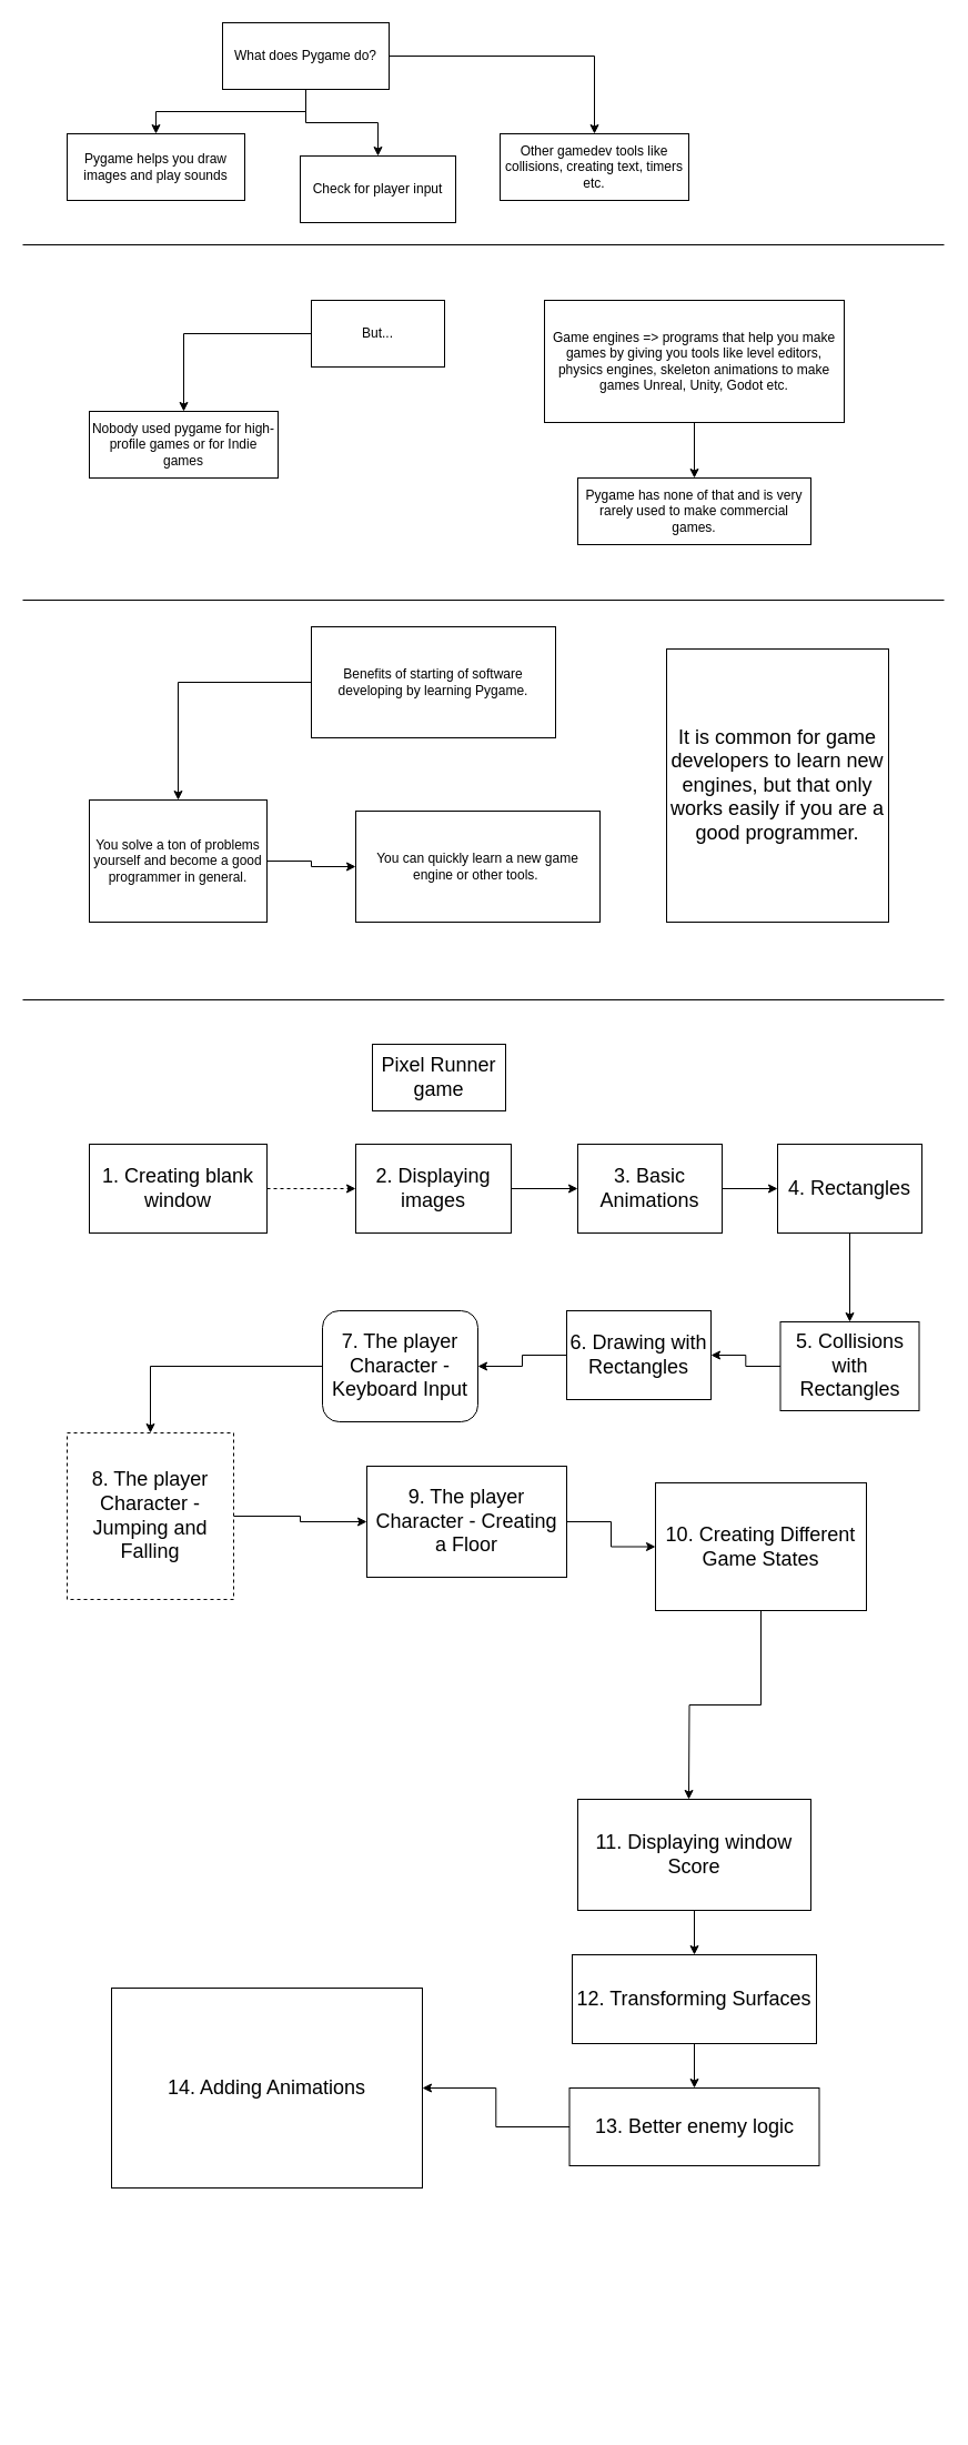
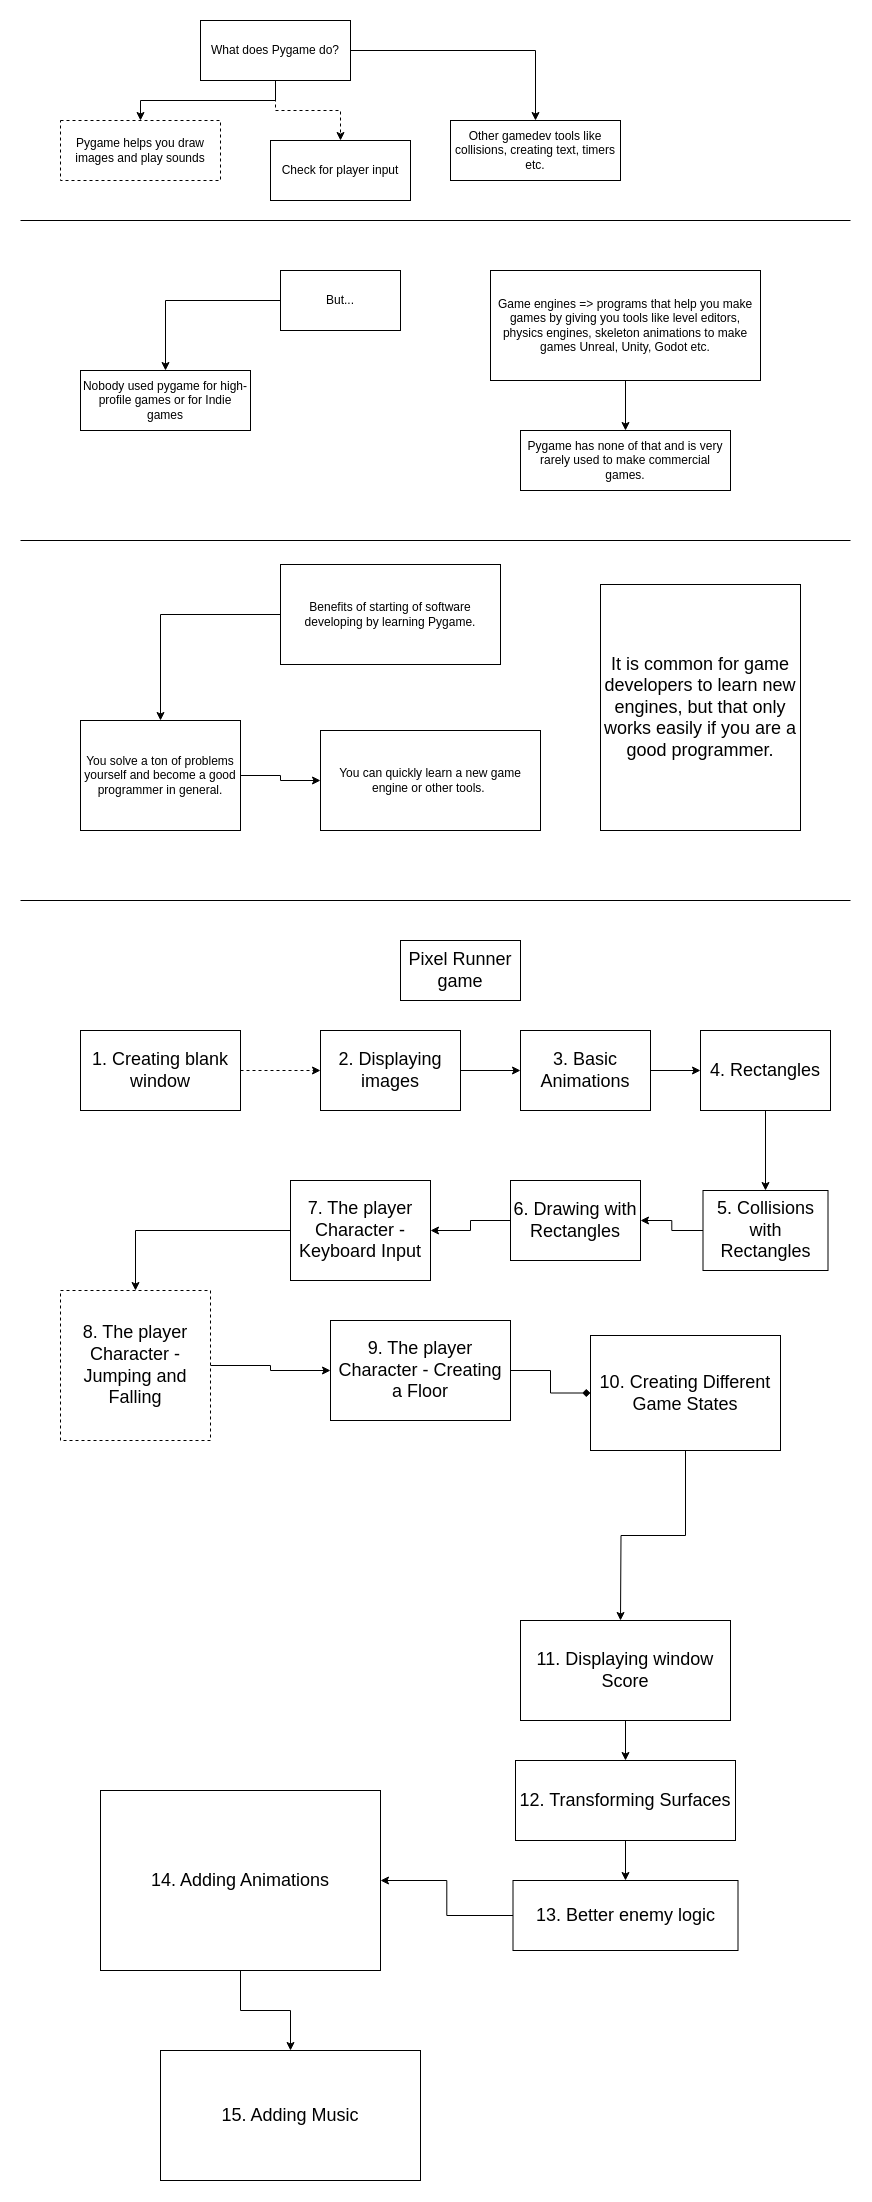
  <mxCell id="0" />
  <mxCell id="1" parent="0" />
  <mxCell id="2" style="edgeStyle=orthogonalEdgeStyle;rounded=0;orthogonalLoop=1;jettySize=auto;html=1;entryX=0.5;entryY=0;entryDx=0;entryDy=0;" edge="1" parent="1" source="5" target="6"><mxGeometry relative="1" as="geometry" /></mxCell>
- <mxCell id="3" style="edgeStyle=orthogonalEdgeStyle;rounded=0;orthogonalLoop=1;jettySize=auto;html=1;entryX=0.5;entryY=0;entryDx=0;entryDy=0;" edge="1" parent="1" source="5" target="7"><mxGeometry relative="1" as="geometry" /></mxCell>
+ <mxCell id="3" style="edgeStyle=orthogonalEdgeStyle;rounded=0;orthogonalLoop=1;jettySize=auto;html=1;entryX=0.5;entryY=0;entryDx=0;entryDy=0;dashed=1;" edge="1" parent="1" source="5" target="7"><mxGeometry relative="1" as="geometry" /></mxCell>
  <mxCell id="4" style="edgeStyle=orthogonalEdgeStyle;rounded=0;orthogonalLoop=1;jettySize=auto;html=1;entryX=0.5;entryY=0;entryDx=0;entryDy=0;" edge="1" parent="1" source="5" target="8"><mxGeometry relative="1" as="geometry" /></mxCell>
  <mxCell id="5" value="What does Pygame do?" style="rounded=0;whiteSpace=wrap;html=1;" vertex="1" parent="1"><mxGeometry x="200" y="20" width="150" height="60" as="geometry" /></mxCell>
- <mxCell id="6" value="Pygame helps you draw images and play sounds" style="rounded=0;whiteSpace=wrap;html=1;" vertex="1" parent="1"><mxGeometry x="60" y="120" width="160" height="60" as="geometry" /></mxCell>
+ <mxCell id="6" value="Pygame helps you draw images and play sounds" style="rounded=0;whiteSpace=wrap;html=1;dashed=1;" vertex="1" parent="1"><mxGeometry x="60" y="120" width="160" height="60" as="geometry" /></mxCell>
  <mxCell id="7" value="Check for player input" style="rounded=0;whiteSpace=wrap;html=1;" vertex="1" parent="1"><mxGeometry x="270" y="140" width="140" height="60" as="geometry" /></mxCell>
  <mxCell id="8" value="Other gamedev tools like collisions, creating text, timers etc." style="rounded=0;whiteSpace=wrap;html=1;" vertex="1" parent="1"><mxGeometry x="450" y="120" width="170" height="60" as="geometry" /></mxCell>
  <mxCell id="9" style="edgeStyle=orthogonalEdgeStyle;rounded=0;orthogonalLoop=1;jettySize=auto;html=1;entryX=0.5;entryY=0;entryDx=0;entryDy=0;" edge="1" parent="1" source="10" target="11"><mxGeometry relative="1" as="geometry" /></mxCell>
  <mxCell id="10" value="But..." style="rounded=0;whiteSpace=wrap;html=1;" vertex="1" parent="1"><mxGeometry x="280" y="270" width="120" height="60" as="geometry" /></mxCell>
  <mxCell id="11" value="Nobody used pygame for&amp;nbsp;high-profile games or for Indie games" style="rounded=0;whiteSpace=wrap;html=1;" vertex="1" parent="1"><mxGeometry x="80" y="370" width="170" height="60" as="geometry" /></mxCell>
  <mxCell id="12" style="edgeStyle=orthogonalEdgeStyle;rounded=0;orthogonalLoop=1;jettySize=auto;html=1;entryX=0.5;entryY=0;entryDx=0;entryDy=0;" edge="1" parent="1" source="13" target="14"><mxGeometry relative="1" as="geometry" /></mxCell>
  <mxCell id="13" value="Game engines =&amp;gt; programs that help you make games by giving you tools like level editors, physics engines, skeleton animations to make games Unreal, Unity, Godot etc." style="rounded=0;whiteSpace=wrap;html=1;" vertex="1" parent="1"><mxGeometry x="490" y="270" width="270" height="110" as="geometry" /></mxCell>
  <mxCell id="14" value="Pygame has none of that and is very rarely used to make commercial games." style="rounded=0;whiteSpace=wrap;html=1;" vertex="1" parent="1"><mxGeometry x="520" y="430" width="210" height="60" as="geometry" /></mxCell>
  <mxCell id="15" style="edgeStyle=orthogonalEdgeStyle;rounded=0;orthogonalLoop=1;jettySize=auto;html=1;entryX=0.5;entryY=0;entryDx=0;entryDy=0;" edge="1" parent="1" source="16" target="18"><mxGeometry relative="1" as="geometry" /></mxCell>
  <mxCell id="16" value="Benefits of starting of software developing by learning Pygame." style="rounded=0;whiteSpace=wrap;html=1;" vertex="1" parent="1"><mxGeometry x="280" y="564" width="220" height="100" as="geometry" /></mxCell>
  <mxCell id="17" style="edgeStyle=orthogonalEdgeStyle;rounded=0;orthogonalLoop=1;jettySize=auto;html=1;entryX=0;entryY=0.5;entryDx=0;entryDy=0;" edge="1" parent="1" source="18" target="19"><mxGeometry relative="1" as="geometry" /></mxCell>
  <mxCell id="18" value="You solve a ton of problems yourself and become a good programmer in general." style="rounded=0;whiteSpace=wrap;html=1;" vertex="1" parent="1"><mxGeometry x="80" y="720" width="160" height="110" as="geometry" /></mxCell>
  <mxCell id="19" value="You can quickly learn a new game engine or other tools.&amp;nbsp;" style="rounded=0;whiteSpace=wrap;html=1;" vertex="1" parent="1"><mxGeometry x="320" y="730" width="220" height="100" as="geometry" /></mxCell>
  <mxCell id="20" value="&lt;font style=&quot;font-size: 18px&quot;&gt;It is common for game developers to learn new engines, but that only works easily if you are a good programmer.&lt;/font&gt;" style="rounded=0;whiteSpace=wrap;html=1;" vertex="1" parent="1"><mxGeometry x="600" y="584" width="200" height="246" as="geometry" /></mxCell>
  <mxCell id="21" value="" style="endArrow=none;html=1;rounded=0;fontSize=18;" edge="1" parent="1"><mxGeometry width="50" height="50" relative="1" as="geometry"><mxPoint y="220" as="sourcePoint" x="20" /><mxPoint x="850" y="220" as="targetPoint" /></mxGeometry></mxCell>
  <mxCell id="22" value="" style="endArrow=none;html=1;rounded=0;fontSize=18;" edge="1" parent="1"><mxGeometry width="50" height="50" relative="1" as="geometry"><mxPoint y="540" as="sourcePoint" x="20" /><mxPoint x="850" y="540" as="targetPoint" /></mxGeometry></mxCell>
  <mxCell id="23" value="" style="endArrow=none;html=1;rounded=0;fontSize=18;" edge="1" parent="1"><mxGeometry width="50" height="50" relative="1" as="geometry"><mxPoint y="900" as="sourcePoint" x="20" /><mxPoint x="850" y="900" as="targetPoint" /></mxGeometry></mxCell>
- <mxCell id="24" value="Pixel Runner game" style="rounded=0;whiteSpace=wrap;html=1;fontSize=18;" vertex="1" parent="1"><mxGeometry x="335" y="940" width="120" height="60" as="geometry" /></mxCell>
+ <mxCell id="24" value="Pixel Runner game" style="rounded=0;whiteSpace=wrap;html=1;fontSize=18;" vertex="1" parent="1"><mxGeometry x="400" y="940" width="120" height="60" as="geometry" /></mxCell>
  <mxCell id="25" style="edgeStyle=orthogonalEdgeStyle;rounded=0;orthogonalLoop=1;jettySize=auto;html=1;entryX=0;entryY=0.5;entryDx=0;entryDy=0;fontSize=18;dashed=1;" edge="1" parent="1" source="26" target="28"><mxGeometry relative="1" as="geometry" /></mxCell>
  <mxCell id="26" value="1. Creating blank window" style="rounded=0;whiteSpace=wrap;html=1;fontSize=18;" vertex="1" parent="1"><mxGeometry x="80" y="1030" width="160" height="80" as="geometry" /></mxCell>
  <mxCell id="27" style="edgeStyle=orthogonalEdgeStyle;rounded=0;orthogonalLoop=1;jettySize=auto;html=1;entryX=0;entryY=0.5;entryDx=0;entryDy=0;fontSize=18;" edge="1" parent="1" source="28" target="30"><mxGeometry relative="1" as="geometry" /></mxCell>
  <mxCell id="28" value="2. Displaying images" style="rounded=0;whiteSpace=wrap;html=1;fontSize=18;" vertex="1" parent="1"><mxGeometry x="320" y="1030" width="140" height="80" as="geometry" /></mxCell>
  <mxCell id="29" style="edgeStyle=orthogonalEdgeStyle;rounded=0;orthogonalLoop=1;jettySize=auto;html=1;entryX=0;entryY=0.5;entryDx=0;entryDy=0;fontSize=18;" edge="1" parent="1" source="30" target="32"><mxGeometry relative="1" as="geometry" /></mxCell>
  <mxCell id="30" value="3. Basic Animations" style="rounded=0;whiteSpace=wrap;html=1;fontSize=18;" vertex="1" parent="1"><mxGeometry x="520" y="1030" width="130" height="80" as="geometry" /></mxCell>
  <mxCell id="31" style="edgeStyle=orthogonalEdgeStyle;rounded=0;orthogonalLoop=1;jettySize=auto;html=1;entryX=0.5;entryY=0;entryDx=0;entryDy=0;fontSize=18;" edge="1" parent="1" source="32" target="34"><mxGeometry relative="1" as="geometry" /></mxCell>
  <mxCell id="32" value="4. Rectangles" style="rounded=0;whiteSpace=wrap;html=1;fontSize=18;" vertex="1" parent="1"><mxGeometry x="700" y="1030" width="130" height="80" as="geometry" /></mxCell>
  <mxCell id="33" style="edgeStyle=orthogonalEdgeStyle;rounded=0;orthogonalLoop=1;jettySize=auto;html=1;entryX=1;entryY=0.5;entryDx=0;entryDy=0;fontSize=18;" edge="1" parent="1" source="34" target="36"><mxGeometry relative="1" as="geometry" /></mxCell>
  <mxCell id="34" value="5. Collisions with Rectangles" style="rounded=0;whiteSpace=wrap;html=1;fontSize=18;" vertex="1" parent="1"><mxGeometry x="702.5" y="1190" width="125" height="80" as="geometry" /></mxCell>
  <mxCell id="35" style="edgeStyle=orthogonalEdgeStyle;rounded=0;orthogonalLoop=1;jettySize=auto;html=1;entryX=1;entryY=0.5;entryDx=0;entryDy=0;fontSize=18;" edge="1" parent="1" source="36" target="38"><mxGeometry relative="1" as="geometry" /></mxCell>
  <mxCell id="36" value="6. Drawing with Rectangles" style="rounded=0;whiteSpace=wrap;html=1;fontSize=18;" vertex="1" parent="1"><mxGeometry x="510" y="1180" width="130" height="80" as="geometry" /></mxCell>
  <mxCell id="37" style="edgeStyle=orthogonalEdgeStyle;rounded=0;orthogonalLoop=1;jettySize=auto;html=1;entryX=0.5;entryY=0;entryDx=0;entryDy=0;fontSize=18;" edge="1" parent="1" source="38" target="40"><mxGeometry relative="1" as="geometry" /></mxCell>
- <mxCell id="38" value="7. The player Character - Keyboard Input" style="whiteSpace=wrap;html=1;fontSize=18;rounded=1;" vertex="1" parent="1"><mxGeometry x="290" y="1180" width="140" height="100" as="geometry" /></mxCell>
+ <mxCell id="38" value="7. The player Character - Keyboard Input" style="rounded=0;whiteSpace=wrap;html=1;fontSize=18;" vertex="1" parent="1"><mxGeometry x="290" y="1180" width="140" height="100" as="geometry" /></mxCell>
  <mxCell id="39" style="edgeStyle=orthogonalEdgeStyle;rounded=0;orthogonalLoop=1;jettySize=auto;html=1;entryX=0;entryY=0.5;entryDx=0;entryDy=0;fontSize=18;" edge="1" parent="1" source="40" target="42"><mxGeometry relative="1" as="geometry" /></mxCell>
  <mxCell id="40" value="8. The player Character - Jumping and Falling" style="rounded=0;whiteSpace=wrap;html=1;fontSize=18;dashed=1;" vertex="1" parent="1"><mxGeometry x="60" y="1290" width="150" height="150" as="geometry" /></mxCell>
- <mxCell id="41" style="edgeStyle=orthogonalEdgeStyle;rounded=0;orthogonalLoop=1;jettySize=auto;html=1;entryX=0;entryY=0.5;entryDx=0;entryDy=0;fontSize=18;" edge="1" parent="1" source="42" target="44"><mxGeometry relative="1" as="geometry" /></mxCell>
+ <mxCell id="41" style="edgeStyle=orthogonalEdgeStyle;rounded=0;orthogonalLoop=1;jettySize=auto;html=1;entryX=0;entryY=0.5;entryDx=0;entryDy=0;fontSize=18;endArrow=diamond;" edge="1" parent="1" source="42" target="44"><mxGeometry relative="1" as="geometry" /></mxCell>
  <mxCell id="42" value="9. The player Character - Creating a Floor" style="rounded=0;whiteSpace=wrap;html=1;fontSize=18;" vertex="1" parent="1"><mxGeometry x="330" y="1320" width="180" height="100" as="geometry" /></mxCell>
  <mxCell id="43" style="edgeStyle=orthogonalEdgeStyle;rounded=0;orthogonalLoop=1;jettySize=auto;html=1;fontSize=18;" edge="1" parent="1" source="44"><mxGeometry relative="1" as="geometry"><mxPoint x="620" y="1620" as="targetPoint" /></mxGeometry></mxCell>
  <mxCell id="44" value="10. Creating Different Game States" style="rounded=0;whiteSpace=wrap;html=1;fontSize=18;" vertex="1" parent="1"><mxGeometry x="590" y="1335" width="190" height="115" as="geometry" /></mxCell>
  <mxCell id="45" style="edgeStyle=orthogonalEdgeStyle;rounded=0;orthogonalLoop=1;jettySize=auto;html=1;entryX=0.5;entryY=0;entryDx=0;entryDy=0;fontSize=18;" edge="1" parent="1" source="46" target="48"><mxGeometry relative="1" as="geometry" /></mxCell>
  <mxCell id="46" value="11. Displaying window Score" style="rounded=0;whiteSpace=wrap;html=1;fontSize=18;" vertex="1" parent="1"><mxGeometry x="520" y="1620" width="210" height="100" as="geometry" /></mxCell>
  <mxCell id="47" style="edgeStyle=orthogonalEdgeStyle;rounded=0;orthogonalLoop=1;jettySize=auto;html=1;entryX=0.5;entryY=0;entryDx=0;entryDy=0;fontSize=18;" edge="1" parent="1" source="48" target="50"><mxGeometry relative="1" as="geometry" /></mxCell>
  <mxCell id="48" value="12. Transforming Surfaces" style="rounded=0;whiteSpace=wrap;html=1;fontSize=18;" vertex="1" parent="1"><mxGeometry x="515" y="1760" width="220" height="80" as="geometry" /></mxCell>
  <mxCell id="49" style="edgeStyle=orthogonalEdgeStyle;rounded=0;orthogonalLoop=1;jettySize=auto;html=1;entryX=1;entryY=0.5;entryDx=0;entryDy=0;fontSize=18;" edge="1" parent="1" source="50" target="52"><mxGeometry relative="1" as="geometry" /></mxCell>
  <mxCell id="50" value="13. Better enemy logic" style="rounded=0;whiteSpace=wrap;html=1;fontSize=18;" vertex="1" parent="1"><mxGeometry x="512.5" y="1880" width="225" height="70" as="geometry" /></mxCell>
+ <mxCell id="51" style="edgeStyle=orthogonalEdgeStyle;rounded=0;orthogonalLoop=1;jettySize=auto;html=1;entryX=0.5;entryY=0;entryDx=0;entryDy=0;fontSize=18;" edge="1" parent="1" source="52" target="53"><mxGeometry relative="1" as="geometry" /></mxCell>
  <mxCell id="52" value="14. Adding Animations" style="rounded=0;whiteSpace=wrap;html=1;fontSize=18;" vertex="1" parent="1"><mxGeometry x="100" y="1790" width="280" height="180" as="geometry" /></mxCell>
+ <mxCell id="53" value="15. Adding Music" style="rounded=0;whiteSpace=wrap;html=1;fontSize=18;" vertex="1" parent="1"><mxGeometry x="160" y="2050" width="260" height="130" as="geometry" /></mxCell>
